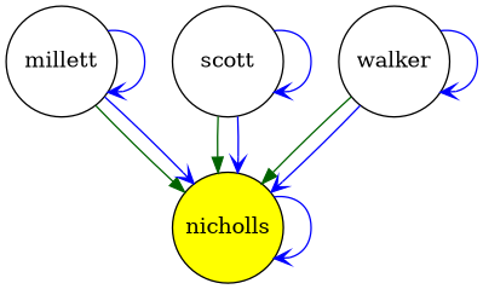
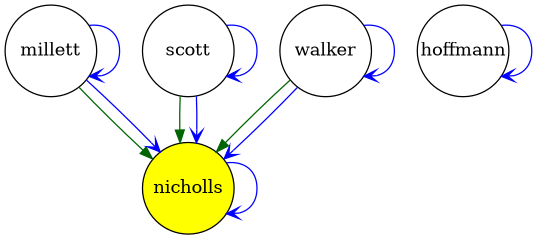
  digraph {
    node [fillcolor=white fixedsize=true shape=circle style=filled]
    edge [arrowhead=vee color=blue penwidth=1]
    nicholls [fillcolor=yellow height=1 width=1]
+   hoffmann [height=1 width=1]
    millett [height=1 width=1]
    scott [height=1 width=1]
    walker [height=1 width=1]
    nicholls -> nicholls
+   hoffmann -> hoffmann
    millett -> nicholls [arrowhead=normal color=darkgreen]
    millett -> nicholls
    millett -> millett
    scott -> nicholls [arrowhead=normal color=darkgreen]
    scott -> nicholls
    scott -> scott
    walker -> nicholls [arrowhead=normal color=darkgreen]
    walker -> nicholls
    walker -> walker
  }
